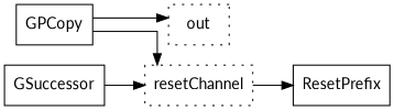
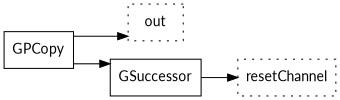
  digraph {
    fontname=Lato
    rankdir=LR
    splines=ortho
    node [fontname=Lato shape=box]
    edge [fontname=Lato]
    out [style=dotted]
    resetChannel [style=dotted]
-   ResetPrefix
    GPCopy
    GSuccessor
-   resetChannel -> ResetPrefix
    GPCopy -> out
-   GPCopy -> resetChannel
+   GPCopy -> GSuccessor
    GSuccessor -> resetChannel
  }
